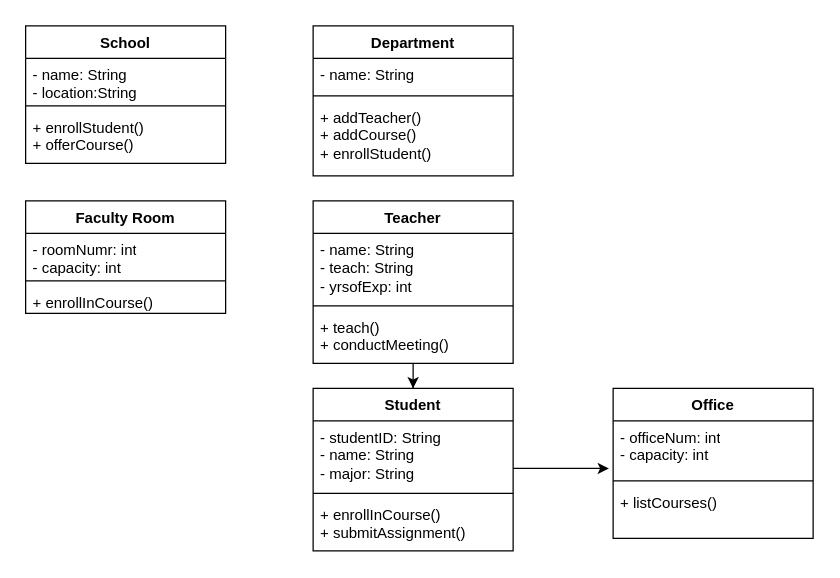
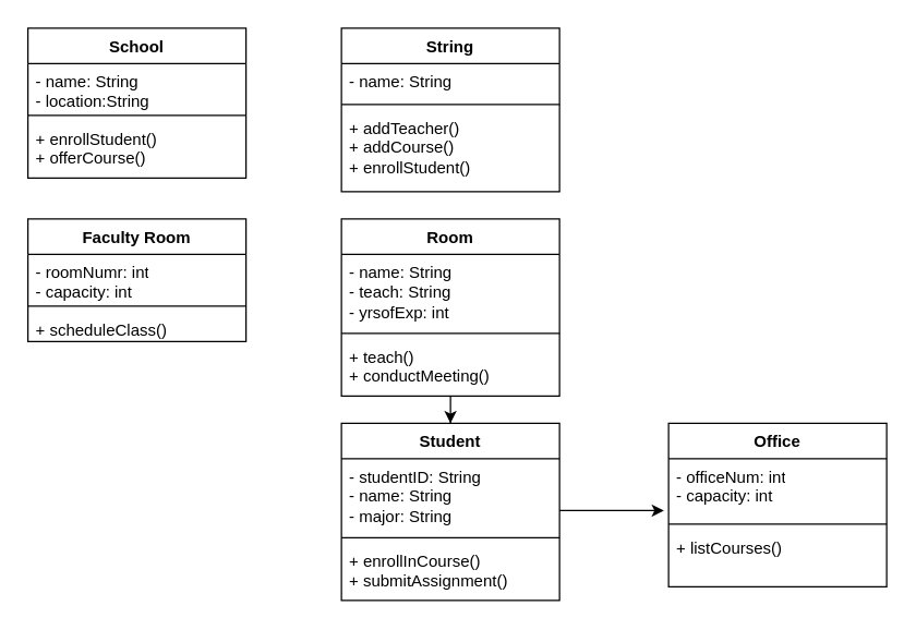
  <mxCell id="0" />
  <mxCell id="1" parent="0" />
  <mxCell id="2" value="School&lt;br&gt;" style="swimlane;fontStyle=1;align=center;verticalAlign=top;childLayout=stackLayout;horizontal=1;startSize=26;horizontalStack=0;resizeParent=1;resizeParentMax=0;resizeLast=0;collapsible=1;marginBottom=0;whiteSpace=wrap;html=1;" vertex="1" parent="1"><mxGeometry x="20" y="20" width="160" height="110" as="geometry" /></mxCell>
  <mxCell id="3" value="- name: String&lt;br&gt;- location:String" style="text;strokeColor=none;fillColor=none;align=left;verticalAlign=top;spacingLeft=4;spacingRight=4;overflow=hidden;rotatable=0;points=[[0,0.5],[1,0.5]];portConstraint=eastwest;whiteSpace=wrap;html=1;" vertex="1" parent="2"><mxGeometry y="26" width="160" height="34" as="geometry" /></mxCell>
  <mxCell id="4" value="" style="line;strokeWidth=1;fillColor=none;align=left;verticalAlign=middle;spacingTop=-1;spacingLeft=3;spacingRight=3;rotatable=0;labelPosition=right;points=[];portConstraint=eastwest;strokeColor=inherit;" vertex="1" parent="2"><mxGeometry y="60" width="160" height="8" as="geometry" /></mxCell>
  <mxCell id="5" value="+ enrollStudent()&lt;br&gt;+ offerCourse()" style="text;strokeColor=none;fillColor=none;align=left;verticalAlign=top;spacingLeft=4;spacingRight=4;overflow=hidden;rotatable=0;points=[[0,0.5],[1,0.5]];portConstraint=eastwest;whiteSpace=wrap;html=1;" vertex="1" parent="2"><mxGeometry y="68" width="160" height="42" as="geometry" /></mxCell>
  <mxCell id="6" value="Faculty Room" style="swimlane;fontStyle=1;align=center;verticalAlign=top;childLayout=stackLayout;horizontal=1;startSize=26;horizontalStack=0;resizeParent=1;resizeParentMax=0;resizeLast=0;collapsible=1;marginBottom=0;whiteSpace=wrap;html=1;" vertex="1" parent="1"><mxGeometry x="20" y="160" width="160" height="90" as="geometry" /></mxCell>
  <mxCell id="7" value="- roomNumr: int&lt;br&gt;- capacity: int" style="text;strokeColor=none;fillColor=none;align=left;verticalAlign=top;spacingLeft=4;spacingRight=4;overflow=hidden;rotatable=0;points=[[0,0.5],[1,0.5]];portConstraint=eastwest;whiteSpace=wrap;html=1;" vertex="1" parent="6"><mxGeometry y="26" width="160" height="34" as="geometry" /></mxCell>
  <mxCell id="8" value="" style="line;strokeWidth=1;fillColor=none;align=left;verticalAlign=middle;spacingTop=-1;spacingLeft=3;spacingRight=3;rotatable=0;labelPosition=right;points=[];portConstraint=eastwest;strokeColor=inherit;" vertex="1" parent="6"><mxGeometry y="60" width="160" height="8" as="geometry" /></mxCell>
- <mxCell id="9" value="+ enrollInCourse()" style="text;strokeColor=none;fillColor=none;align=left;verticalAlign=top;spacingLeft=4;spacingRight=4;overflow=hidden;rotatable=0;points=[[0,0.5],[1,0.5]];portConstraint=eastwest;whiteSpace=wrap;html=1;" vertex="1" parent="6"><mxGeometry y="68" width="160" height="22" as="geometry" /></mxCell>
- <mxCell id="10" value="Department" style="swimlane;fontStyle=1;align=center;verticalAlign=top;childLayout=stackLayout;horizontal=1;startSize=26;horizontalStack=0;resizeParent=1;resizeParentMax=0;resizeLast=0;collapsible=1;marginBottom=0;whiteSpace=wrap;html=1;" vertex="1" parent="1"><mxGeometry x="250" y="20" width="160" height="120" as="geometry" /></mxCell>
+ <mxCell id="9" value="+ scheduleClass()" style="text;strokeColor=none;fillColor=none;align=left;verticalAlign=top;spacingLeft=4;spacingRight=4;overflow=hidden;rotatable=0;points=[[0,0.5],[1,0.5]];portConstraint=eastwest;whiteSpace=wrap;html=1;" vertex="1" parent="6"><mxGeometry y="68" width="160" height="22" as="geometry" /></mxCell>
+ <mxCell id="10" value="String" style="swimlane;fontStyle=1;align=center;verticalAlign=top;childLayout=stackLayout;horizontal=1;startSize=26;horizontalStack=0;resizeParent=1;resizeParentMax=0;resizeLast=0;collapsible=1;marginBottom=0;whiteSpace=wrap;html=1;" vertex="1" parent="1"><mxGeometry x="250" y="20" width="160" height="120" as="geometry" /></mxCell>
  <mxCell id="11" value="- name: String" style="text;strokeColor=none;fillColor=none;align=left;verticalAlign=top;spacingLeft=4;spacingRight=4;overflow=hidden;rotatable=0;points=[[0,0.5],[1,0.5]];portConstraint=eastwest;whiteSpace=wrap;html=1;" vertex="1" parent="10"><mxGeometry y="26" width="160" height="26" as="geometry" /></mxCell>
  <mxCell id="12" value="" style="line;strokeWidth=1;fillColor=none;align=left;verticalAlign=middle;spacingTop=-1;spacingLeft=3;spacingRight=3;rotatable=0;labelPosition=right;points=[];portConstraint=eastwest;strokeColor=inherit;" vertex="1" parent="10"><mxGeometry y="52" width="160" height="8" as="geometry" /></mxCell>
  <mxCell id="13" value="+ addTeacher()&lt;br&gt;+ addCourse()&lt;br&gt;+ enrollStudent()" style="text;strokeColor=none;fillColor=none;align=left;verticalAlign=top;spacingLeft=4;spacingRight=4;overflow=hidden;rotatable=0;points=[[0,0.5],[1,0.5]];portConstraint=eastwest;whiteSpace=wrap;html=1;" vertex="1" parent="10"><mxGeometry y="60" width="160" height="60" as="geometry" /></mxCell>
  <mxCell id="14" value="" style="edgeStyle=orthogonalEdgeStyle;rounded=0;orthogonalLoop=1;jettySize=auto;html=1;" edge="1" parent="1" source="15" target="20"><mxGeometry relative="1" as="geometry" /></mxCell>
- <mxCell id="15" value="Teacher" style="swimlane;fontStyle=1;align=center;verticalAlign=top;childLayout=stackLayout;horizontal=1;startSize=26;horizontalStack=0;resizeParent=1;resizeParentMax=0;resizeLast=0;collapsible=1;marginBottom=0;whiteSpace=wrap;html=1;" vertex="1" parent="1"><mxGeometry x="250" y="160" width="160" height="130" as="geometry" /></mxCell>
+ <mxCell id="15" value="Room" style="swimlane;fontStyle=1;align=center;verticalAlign=top;childLayout=stackLayout;horizontal=1;startSize=26;horizontalStack=0;resizeParent=1;resizeParentMax=0;resizeLast=0;collapsible=1;marginBottom=0;whiteSpace=wrap;html=1;" vertex="1" parent="1"><mxGeometry x="250" y="160" width="160" height="130" as="geometry" /></mxCell>
  <mxCell id="16" value="- name: String&lt;br&gt;- teach: String&lt;br&gt;- yrsofExp: int" style="text;strokeColor=none;fillColor=none;align=left;verticalAlign=top;spacingLeft=4;spacingRight=4;overflow=hidden;rotatable=0;points=[[0,0.5],[1,0.5]];portConstraint=eastwest;whiteSpace=wrap;html=1;" vertex="1" parent="15"><mxGeometry y="26" width="160" height="54" as="geometry" /></mxCell>
  <mxCell id="17" value="" style="line;strokeWidth=1;fillColor=none;align=left;verticalAlign=middle;spacingTop=-1;spacingLeft=3;spacingRight=3;rotatable=0;labelPosition=right;points=[];portConstraint=eastwest;strokeColor=inherit;" vertex="1" parent="15"><mxGeometry y="80" width="160" height="8" as="geometry" /></mxCell>
  <mxCell id="18" value="+ teach()&lt;br&gt;+ conductMeeting()" style="text;strokeColor=none;fillColor=none;align=left;verticalAlign=top;spacingLeft=4;spacingRight=4;overflow=hidden;rotatable=0;points=[[0,0.5],[1,0.5]];portConstraint=eastwest;whiteSpace=wrap;html=1;" vertex="1" parent="15"><mxGeometry y="88" width="160" height="42" as="geometry" /></mxCell>
  <mxCell id="19" value="" style="edgeStyle=orthogonalEdgeStyle;rounded=0;orthogonalLoop=1;jettySize=auto;html=1;entryX=-0.021;entryY=0.864;entryDx=0;entryDy=0;entryPerimeter=0;" edge="1" parent="1" source="20" target="25"><mxGeometry relative="1" as="geometry"><Array as="points"><mxPoint x="487" y="375" /></Array></mxGeometry></mxCell>
  <mxCell id="20" value="Student" style="swimlane;fontStyle=1;align=center;verticalAlign=top;childLayout=stackLayout;horizontal=1;startSize=26;horizontalStack=0;resizeParent=1;resizeParentMax=0;resizeLast=0;collapsible=1;marginBottom=0;whiteSpace=wrap;html=1;" vertex="1" parent="1"><mxGeometry x="250" y="310" width="160" height="130" as="geometry" /></mxCell>
  <mxCell id="21" value="- studentID: String&lt;br&gt;- name: String&lt;br&gt;- major: String" style="text;strokeColor=none;fillColor=none;align=left;verticalAlign=top;spacingLeft=4;spacingRight=4;overflow=hidden;rotatable=0;points=[[0,0.5],[1,0.5]];portConstraint=eastwest;whiteSpace=wrap;html=1;" vertex="1" parent="20"><mxGeometry y="26" width="160" height="54" as="geometry" /></mxCell>
  <mxCell id="22" value="" style="line;strokeWidth=1;fillColor=none;align=left;verticalAlign=middle;spacingTop=-1;spacingLeft=3;spacingRight=3;rotatable=0;labelPosition=right;points=[];portConstraint=eastwest;strokeColor=inherit;" vertex="1" parent="20"><mxGeometry y="80" width="160" height="8" as="geometry" /></mxCell>
  <mxCell id="23" value="+ enrollInCourse()&lt;br&gt;+ submitAssignment()" style="text;strokeColor=none;fillColor=none;align=left;verticalAlign=top;spacingLeft=4;spacingRight=4;overflow=hidden;rotatable=0;points=[[0,0.5],[1,0.5]];portConstraint=eastwest;whiteSpace=wrap;html=1;" vertex="1" parent="20"><mxGeometry y="88" width="160" height="42" as="geometry" /></mxCell>
  <mxCell id="24" value="Office" style="swimlane;fontStyle=1;align=center;verticalAlign=top;childLayout=stackLayout;horizontal=1;startSize=26;horizontalStack=0;resizeParent=1;resizeParentMax=0;resizeLast=0;collapsible=1;marginBottom=0;whiteSpace=wrap;html=1;" vertex="1" parent="1"><mxGeometry x="490" y="310" width="160" height="120" as="geometry" /></mxCell>
  <mxCell id="25" value="- officeNum: int&lt;br&gt;- capacity: int" style="text;strokeColor=none;fillColor=none;align=left;verticalAlign=top;spacingLeft=4;spacingRight=4;overflow=hidden;rotatable=0;points=[[0,0.5],[1,0.5]];portConstraint=eastwest;whiteSpace=wrap;html=1;" vertex="1" parent="24"><mxGeometry y="26" width="160" height="44" as="geometry" /></mxCell>
  <mxCell id="26" value="" style="line;strokeWidth=1;fillColor=none;align=left;verticalAlign=middle;spacingTop=-1;spacingLeft=3;spacingRight=3;rotatable=0;labelPosition=right;points=[];portConstraint=eastwest;strokeColor=inherit;" vertex="1" parent="24"><mxGeometry y="70" width="160" height="8" as="geometry" /></mxCell>
  <mxCell id="27" value="+ listCourses()" style="text;strokeColor=none;fillColor=none;align=left;verticalAlign=top;spacingLeft=4;spacingRight=4;overflow=hidden;rotatable=0;points=[[0,0.5],[1,0.5]];portConstraint=eastwest;whiteSpace=wrap;html=1;" vertex="1" parent="24"><mxGeometry y="78" width="160" height="42" as="geometry" /></mxCell>
